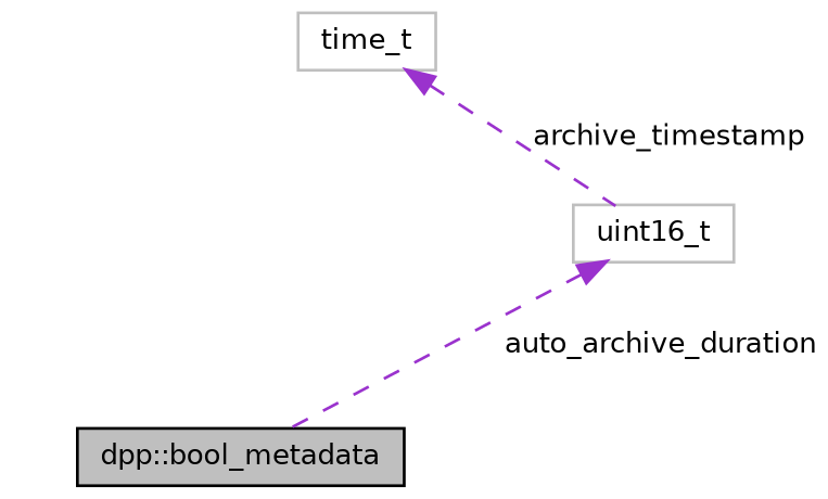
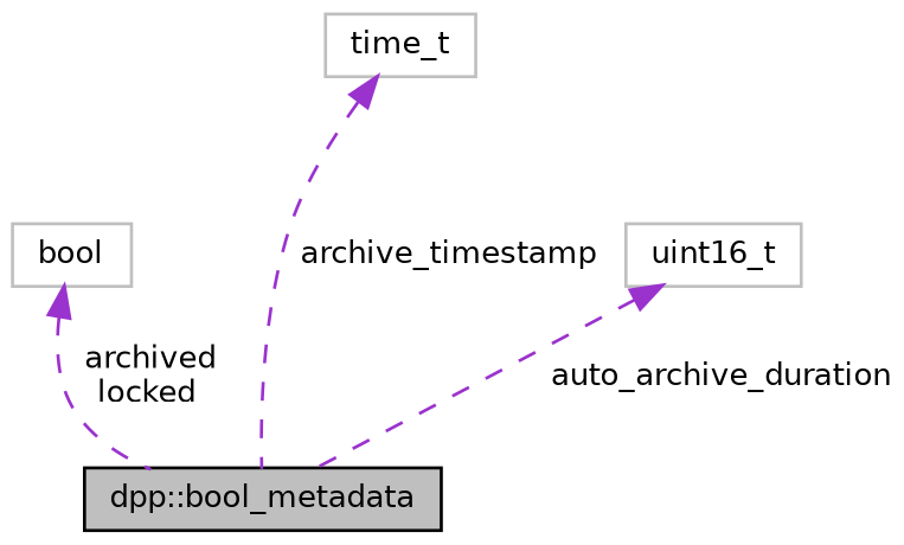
  digraph {
    node [color=grey75 fontname=Helvetica fontsize=10 shape=record]
    edge [color=darkorchid3 dir=back fontname=Helvetica fontsize=10 labelfontname=Helvetica labelfontsize=10 style=dashed]
    n1 [color=black fillcolor=grey75 fontcolor=black height=0.2 label="dpp::bool_metadata" style=filled width=0.4]
+   n2 [height=0.2 label=bool width=0.4]
    n3 [height=0.2 label=time_t width=0.4]
    n4 [height=0.2 label=uint16_t width=0.4]
-   n3 -> n4 [label=" archive_timestamp"]
+   n2 -> n1 [label=" archived\nlocked"]
+   n3 -> n1 [label=" archive_timestamp"]
    n4 -> n1 [label=" auto_archive_duration"]
  }
